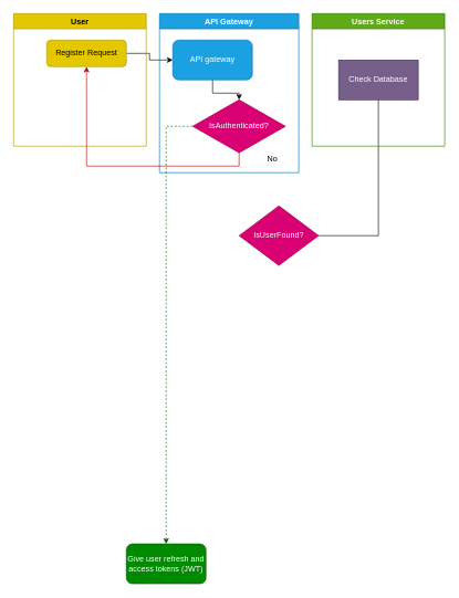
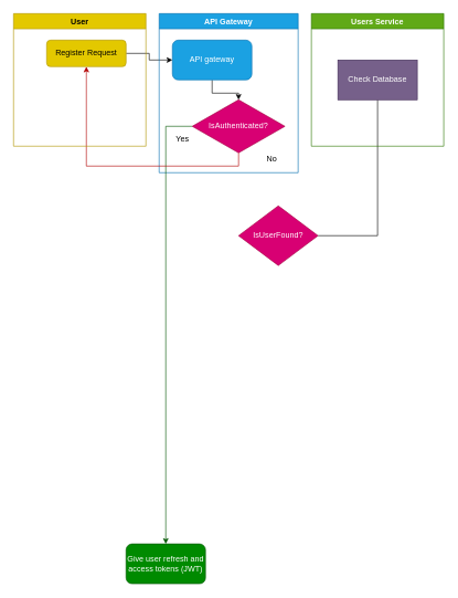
  <mxCell id="0" />
  <mxCell id="1" parent="0" />
  <mxCell id="2" style="edgeStyle=orthogonalEdgeStyle;rounded=0;orthogonalLoop=1;jettySize=auto;html=1;exitX=1;exitY=0.5;exitDx=0;exitDy=0;" edge="1" parent="1" source="17" target="5"><mxGeometry relative="1" as="geometry" /></mxCell>
  <mxCell id="3" value="API Gateway" style="swimlane;fillColor=#1ba1e2;fontColor=#ffffff;strokeColor=#006EAF;" vertex="1" parent="1"><mxGeometry x="240" y="20" width="210" height="240" as="geometry" /></mxCell>
  <mxCell id="4" style="edgeStyle=orthogonalEdgeStyle;rounded=0;orthogonalLoop=1;jettySize=auto;html=1;exitX=0.5;exitY=1;exitDx=0;exitDy=0;entryX=0.5;entryY=0;entryDx=0;entryDy=0;" edge="1" parent="3" source="5" target="6"><mxGeometry relative="1" as="geometry" /></mxCell>
  <mxCell id="5" value="API gateway" style="rounded=1;whiteSpace=wrap;html=1;fillColor=#1ba1e2;fontColor=#ffffff;strokeColor=#006EAF;" vertex="1" parent="3"><mxGeometry x="20" y="40" width="120" height="60" as="geometry" /></mxCell>
  <mxCell id="6" value="IsAuthenticated?" style="rhombus;whiteSpace=wrap;html=1;fillColor=#d80073;fontColor=#ffffff;strokeColor=#A50040;" vertex="1" parent="3"><mxGeometry x="50" y="130" width="140" height="80" as="geometry" /></mxCell>
+ <mxCell id="7" value="Yes" style="text;html=1;align=center;verticalAlign=middle;resizable=0;points=[];autosize=1;strokeColor=none;fillColor=none;" vertex="1" parent="3"><mxGeometry x="20" y="180" width="30" height="20" as="geometry" /></mxCell>
  <mxCell id="8" value="Give user refresh and access tokens (JWT)" style="whiteSpace=wrap;html=1;rounded=1;fillColor=#008a00;fontColor=#ffffff;strokeColor=#005700;" vertex="1" parent="1"><mxGeometry x="190" y="820" width="120" height="60" as="geometry" /></mxCell>
- <mxCell id="9" style="edgeStyle=orthogonalEdgeStyle;rounded=0;orthogonalLoop=1;jettySize=auto;html=1;exitX=0;exitY=0.5;exitDx=0;exitDy=0;fillColor=#008a00;strokeColor=#005700;dashed=1;" edge="1" parent="1" source="6" target="8"><mxGeometry relative="1" as="geometry" /></mxCell>
+ <mxCell id="9" style="edgeStyle=orthogonalEdgeStyle;rounded=0;orthogonalLoop=1;jettySize=auto;html=1;exitX=0;exitY=0.5;exitDx=0;exitDy=0;fillColor=#008a00;strokeColor=#005700;" edge="1" parent="1" source="6" target="8"><mxGeometry relative="1" as="geometry" /></mxCell>
  <mxCell id="10" value="" style="edgeStyle=orthogonalEdgeStyle;rounded=0;orthogonalLoop=1;jettySize=auto;html=1;endArrow=none;" edge="1" parent="1" source="11" target="15"><mxGeometry relative="1" as="geometry" /></mxCell>
  <mxCell id="11" value="IsUserFound?" style="rhombus;whiteSpace=wrap;html=1;fillColor=#d80073;fontColor=#ffffff;strokeColor=#A50040;" vertex="1" parent="1"><mxGeometry x="360" y="310" width="120" height="90" as="geometry" /></mxCell>
  <mxCell id="12" style="edgeStyle=orthogonalEdgeStyle;rounded=0;orthogonalLoop=1;jettySize=auto;html=1;exitX=0.5;exitY=1;exitDx=0;exitDy=0;fillColor=#e51400;strokeColor=#B20000;" edge="1" parent="1" source="6" target="17"><mxGeometry relative="1" as="geometry" /></mxCell>
  <mxCell id="13" value="No" style="text;html=1;align=center;verticalAlign=middle;resizable=0;points=[];autosize=1;strokeColor=none;fillColor=none;" vertex="1" parent="1"><mxGeometry x="395" y="230" width="30" height="20" as="geometry" /></mxCell>
  <mxCell id="14" value="Users Service" style="swimlane;fillColor=#60a917;fontColor=#ffffff;strokeColor=#2D7600;" vertex="1" parent="1"><mxGeometry x="470" y="20" width="200" height="200" as="geometry" /></mxCell>
  <mxCell id="15" value="Check Database" style="whiteSpace=wrap;html=1;fontColor=#ffffff;strokeColor=#432D57;fillColor=#76608a;" vertex="1" parent="14"><mxGeometry x="40.0" y="70" width="120" height="60" as="geometry" /></mxCell>
  <mxCell id="16" value="User" style="swimlane;fillColor=#e3c800;fontColor=#000000;strokeColor=#B09500;" vertex="1" parent="1"><mxGeometry x="20" y="20" width="200" height="200" as="geometry" /></mxCell>
  <mxCell id="17" value="Register Request" style="rounded=1;whiteSpace=wrap;html=1;fontSize=12;glass=0;strokeWidth=1;shadow=0;fillColor=#e3c800;fontColor=#000000;strokeColor=#B09500;" parent="16" vertex="1"><mxGeometry x="50.0" y="40" width="120" height="40" as="geometry" /></mxCell>
